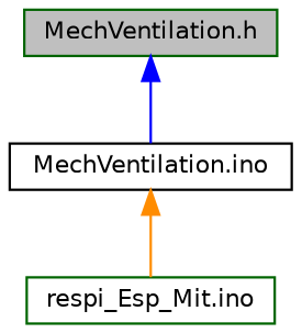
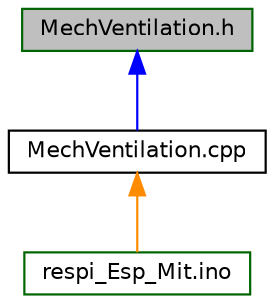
  digraph {
    node [color=darkgreen fillcolor=white fontname=Helvetica fontsize=10 shape=box style=filled]
    edge [dir=back fontname=Helvetica fontsize=10 labelfontname=Helvetica labelfontsize=10 style=solid]
    n1 [fillcolor=grey75 fontcolor=black height=0.2 label="MechVentilation.h" width=0.4]
-   n2 [color=black height=0.2 label="MechVentilation.ino" width=0.4]
+   n2 [color=black height=0.2 label="MechVentilation.cpp" width=0.4]
    n3 [height=0.2 label="respi_Esp_Mit.ino" width=0.4]
    n1 -> n2 [color=blue]
    n2 -> n3 [color=darkorange]
  }
